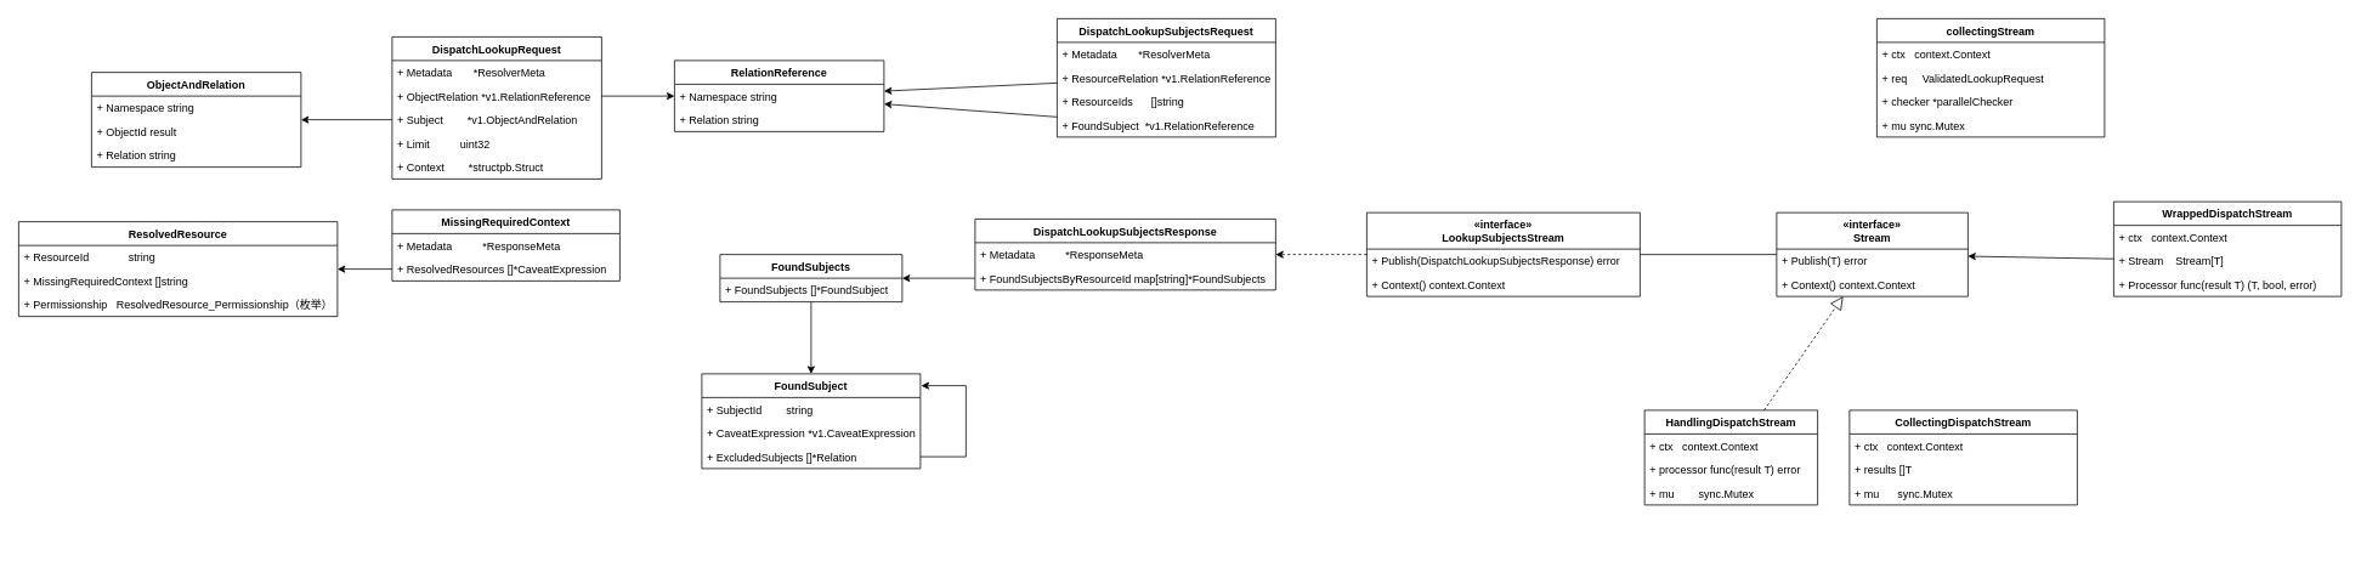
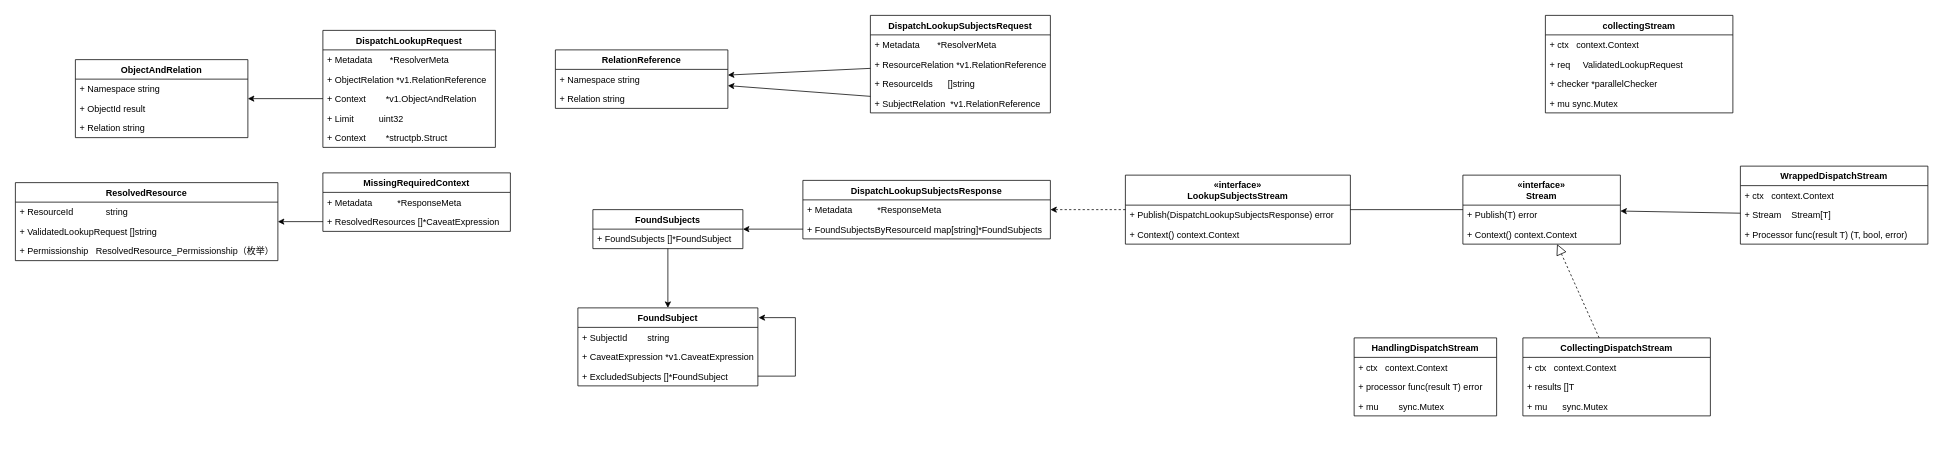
  <mxCell id="0" />
  <mxCell id="1" parent="0" />
  <mxCell id="2" value="DispatchLookupRequest" style="swimlane;fontStyle=1;align=center;verticalAlign=top;childLayout=stackLayout;horizontal=1;startSize=26;horizontalStack=0;resizeParent=1;resizeParentMax=0;resizeLast=0;collapsible=1;marginBottom=0;" vertex="1" parent="1"><mxGeometry x="430" y="40" width="230" height="156" as="geometry" /></mxCell>
  <mxCell id="3" value="+ Metadata       *ResolverMeta" style="text;strokeColor=none;fillColor=none;align=left;verticalAlign=top;spacingLeft=4;spacingRight=4;overflow=hidden;rotatable=0;points=[[0,0.5],[1,0.5]];portConstraint=eastwest;" vertex="1" parent="2"><mxGeometry y="26" width="230" height="26" as="geometry" /></mxCell>
  <mxCell id="4" value="+ ObjectRelation *v1.RelationReference" style="text;strokeColor=none;fillColor=none;align=left;verticalAlign=top;spacingLeft=4;spacingRight=4;overflow=hidden;rotatable=0;points=[[0,0.5],[1,0.5]];portConstraint=eastwest;" vertex="1" parent="2"><mxGeometry y="52" width="230" height="26" as="geometry" /></mxCell>
- <mxCell id="5" value="+ Subject        *v1.ObjectAndRelation" style="text;strokeColor=none;fillColor=none;align=left;verticalAlign=top;spacingLeft=4;spacingRight=4;overflow=hidden;rotatable=0;points=[[0,0.5],[1,0.5]];portConstraint=eastwest;" vertex="1" parent="2"><mxGeometry y="78" width="230" height="26" as="geometry" /></mxCell>
+ <mxCell id="5" value="+ Context        *v1.ObjectAndRelation" style="text;strokeColor=none;fillColor=none;align=left;verticalAlign=top;spacingLeft=4;spacingRight=4;overflow=hidden;rotatable=0;points=[[0,0.5],[1,0.5]];portConstraint=eastwest;" vertex="1" parent="2"><mxGeometry y="78" width="230" height="26" as="geometry" /></mxCell>
  <mxCell id="6" value="+ Limit          uint32" style="text;strokeColor=none;fillColor=none;align=left;verticalAlign=top;spacingLeft=4;spacingRight=4;overflow=hidden;rotatable=0;points=[[0,0.5],[1,0.5]];portConstraint=eastwest;" vertex="1" parent="2"><mxGeometry y="104" width="230" height="26" as="geometry" /></mxCell>
  <mxCell id="7" value="+ Context        *structpb.Struct" style="text;strokeColor=none;fillColor=none;align=left;verticalAlign=top;spacingLeft=4;spacingRight=4;overflow=hidden;rotatable=0;points=[[0,0.5],[1,0.5]];portConstraint=eastwest;" vertex="1" parent="2"><mxGeometry y="130" width="230" height="26" as="geometry" /></mxCell>
  <mxCell id="8" value="RelationReference" style="swimlane;fontStyle=1;align=center;verticalAlign=top;childLayout=stackLayout;horizontal=1;startSize=26;horizontalStack=0;resizeParent=1;resizeParentMax=0;resizeLast=0;collapsible=1;marginBottom=0;" vertex="1" parent="1"><mxGeometry x="740" y="66" width="230" height="78" as="geometry" /></mxCell>
  <mxCell id="9" value="+ Namespace string" style="text;strokeColor=none;fillColor=none;align=left;verticalAlign=top;spacingLeft=4;spacingRight=4;overflow=hidden;rotatable=0;points=[[0,0.5],[1,0.5]];portConstraint=eastwest;" vertex="1" parent="8"><mxGeometry y="26" width="230" height="26" as="geometry" /></mxCell>
  <mxCell id="10" value="+ Relation string" style="text;strokeColor=none;fillColor=none;align=left;verticalAlign=top;spacingLeft=4;spacingRight=4;overflow=hidden;rotatable=0;points=[[0,0.5],[1,0.5]];portConstraint=eastwest;" vertex="1" parent="8"><mxGeometry y="52" width="230" height="26" as="geometry" /></mxCell>
- <mxCell id="11" style="rounded=0;orthogonalLoop=1;jettySize=auto;html=1;strokeColor=default;" edge="1" parent="1" source="4" target="8"><mxGeometry relative="1" as="geometry" /></mxCell>
  <mxCell id="12" value="ObjectAndRelation" style="swimlane;fontStyle=1;align=center;verticalAlign=top;childLayout=stackLayout;horizontal=1;startSize=26;horizontalStack=0;resizeParent=1;resizeParentMax=0;resizeLast=0;collapsible=1;marginBottom=0;" vertex="1" parent="1"><mxGeometry x="100" y="79" width="230" height="104" as="geometry" /></mxCell>
  <mxCell id="13" value="+ Namespace string" style="text;strokeColor=none;fillColor=none;align=left;verticalAlign=top;spacingLeft=4;spacingRight=4;overflow=hidden;rotatable=0;points=[[0,0.5],[1,0.5]];portConstraint=eastwest;" vertex="1" parent="12"><mxGeometry y="26" width="230" height="26" as="geometry" /></mxCell>
  <mxCell id="14" value="+ ObjectId result" style="text;strokeColor=none;fillColor=none;align=left;verticalAlign=top;spacingLeft=4;spacingRight=4;overflow=hidden;rotatable=0;points=[[0,0.5],[1,0.5]];portConstraint=eastwest;" vertex="1" parent="12"><mxGeometry y="52" width="230" height="26" as="geometry" /></mxCell>
  <mxCell id="15" value="+ Relation string" style="text;strokeColor=none;fillColor=none;align=left;verticalAlign=top;spacingLeft=4;spacingRight=4;overflow=hidden;rotatable=0;points=[[0,0.5],[1,0.5]];portConstraint=eastwest;" vertex="1" parent="12"><mxGeometry y="78" width="230" height="26" as="geometry" /></mxCell>
  <mxCell id="16" style="edgeStyle=none;shape=connector;rounded=0;orthogonalLoop=1;jettySize=auto;html=1;labelBackgroundColor=default;strokeColor=default;fontFamily=Helvetica;fontSize=11;fontColor=default;endArrow=classic;" edge="1" parent="1" source="5" target="12"><mxGeometry relative="1" as="geometry" /></mxCell>
  <mxCell id="17" value="MissingRequiredContext" style="swimlane;fontStyle=1;align=center;verticalAlign=top;childLayout=stackLayout;horizontal=1;startSize=26;horizontalStack=0;resizeParent=1;resizeParentMax=0;resizeLast=0;collapsible=1;marginBottom=0;" vertex="1" parent="1"><mxGeometry x="430" y="230" width="250" height="78" as="geometry" /></mxCell>
  <mxCell id="18" value="+ Metadata          *ResponseMeta" style="text;strokeColor=none;fillColor=none;align=left;verticalAlign=top;spacingLeft=4;spacingRight=4;overflow=hidden;rotatable=0;points=[[0,0.5],[1,0.5]];portConstraint=eastwest;" vertex="1" parent="17"><mxGeometry y="26" width="250" height="26" as="geometry" /></mxCell>
  <mxCell id="19" value="+ ResolvedResources []*CaveatExpression" style="text;strokeColor=none;fillColor=none;align=left;verticalAlign=top;spacingLeft=4;spacingRight=4;overflow=hidden;rotatable=0;points=[[0,0.5],[1,0.5]];portConstraint=eastwest;" vertex="1" parent="17"><mxGeometry y="52" width="250" height="26" as="geometry" /></mxCell>
  <mxCell id="20" value="ResolvedResource" style="swimlane;fontStyle=1;align=center;verticalAlign=top;childLayout=stackLayout;horizontal=1;startSize=26;horizontalStack=0;resizeParent=1;resizeParentMax=0;resizeLast=0;collapsible=1;marginBottom=0;" vertex="1" parent="1"><mxGeometry x="20" y="243" width="350" height="104" as="geometry" /></mxCell>
  <mxCell id="21" value="+ ResourceId             string" style="text;strokeColor=none;fillColor=none;align=left;verticalAlign=top;spacingLeft=4;spacingRight=4;overflow=hidden;rotatable=0;points=[[0,0.5],[1,0.5]];portConstraint=eastwest;" vertex="1" parent="20"><mxGeometry y="26" width="350" height="26" as="geometry" /></mxCell>
- <mxCell id="22" value="+ MissingRequiredContext []string" style="text;strokeColor=none;fillColor=none;align=left;verticalAlign=top;spacingLeft=4;spacingRight=4;overflow=hidden;rotatable=0;points=[[0,0.5],[1,0.5]];portConstraint=eastwest;" vertex="1" parent="20"><mxGeometry y="52" width="350" height="26" as="geometry" /></mxCell>
+ <mxCell id="22" value="+ ValidatedLookupRequest []string" style="text;strokeColor=none;fillColor=none;align=left;verticalAlign=top;spacingLeft=4;spacingRight=4;overflow=hidden;rotatable=0;points=[[0,0.5],[1,0.5]];portConstraint=eastwest;" vertex="1" parent="20"><mxGeometry y="52" width="350" height="26" as="geometry" /></mxCell>
  <mxCell id="23" value="+ Permissionship   ResolvedResource_Permissionship（枚举）" style="text;strokeColor=none;fillColor=none;align=left;verticalAlign=top;spacingLeft=4;spacingRight=4;overflow=hidden;rotatable=0;points=[[0,0.5],[1,0.5]];portConstraint=eastwest;" vertex="1" parent="20"><mxGeometry y="78" width="350" height="26" as="geometry" /></mxCell>
  <mxCell id="24" style="edgeStyle=none;shape=connector;rounded=0;orthogonalLoop=1;jettySize=auto;html=1;labelBackgroundColor=default;strokeColor=default;fontFamily=Helvetica;fontSize=11;fontColor=default;endArrow=classic;" edge="1" parent="1" source="19" target="20"><mxGeometry relative="1" as="geometry" /></mxCell>
  <mxCell id="25" value="DispatchLookupSubjectsRequest" style="swimlane;fontStyle=1;align=center;verticalAlign=top;childLayout=stackLayout;horizontal=1;startSize=26;horizontalStack=0;resizeParent=1;resizeParentMax=0;resizeLast=0;collapsible=1;marginBottom=0;" vertex="1" parent="1"><mxGeometry x="1160" y="20" width="240" height="130" as="geometry" /></mxCell>
  <mxCell id="26" value="+ Metadata       *ResolverMeta" style="text;strokeColor=none;fillColor=none;align=left;verticalAlign=top;spacingLeft=4;spacingRight=4;overflow=hidden;rotatable=0;points=[[0,0.5],[1,0.5]];portConstraint=eastwest;" vertex="1" parent="25"><mxGeometry y="26" width="240" height="26" as="geometry" /></mxCell>
  <mxCell id="27" value="+ ResourceRelation *v1.RelationReference" style="text;strokeColor=none;fillColor=none;align=left;verticalAlign=top;spacingLeft=4;spacingRight=4;overflow=hidden;rotatable=0;points=[[0,0.5],[1,0.5]];portConstraint=eastwest;" vertex="1" parent="25"><mxGeometry y="52" width="240" height="26" as="geometry" /></mxCell>
  <mxCell id="28" value="+ ResourceIds      []string" style="text;strokeColor=none;fillColor=none;align=left;verticalAlign=top;spacingLeft=4;spacingRight=4;overflow=hidden;rotatable=0;points=[[0,0.5],[1,0.5]];portConstraint=eastwest;" vertex="1" parent="25"><mxGeometry y="78" width="240" height="26" as="geometry" /></mxCell>
- <mxCell id="29" value="+ FoundSubject  *v1.RelationReference" style="text;strokeColor=none;fillColor=none;align=left;verticalAlign=top;spacingLeft=4;spacingRight=4;overflow=hidden;rotatable=0;points=[[0,0.5],[1,0.5]];portConstraint=eastwest;" vertex="1" parent="25"><mxGeometry y="104" width="240" height="26" as="geometry" /></mxCell>
+ <mxCell id="29" value="+ SubjectRelation  *v1.RelationReference" style="text;strokeColor=none;fillColor=none;align=left;verticalAlign=top;spacingLeft=4;spacingRight=4;overflow=hidden;rotatable=0;points=[[0,0.5],[1,0.5]];portConstraint=eastwest;" vertex="1" parent="25"><mxGeometry y="104" width="240" height="26" as="geometry" /></mxCell>
  <mxCell id="30" style="edgeStyle=none;shape=connector;rounded=0;orthogonalLoop=1;jettySize=auto;html=1;labelBackgroundColor=default;strokeColor=default;fontFamily=Helvetica;fontSize=11;fontColor=default;endArrow=classic;" edge="1" parent="1" source="29" target="8"><mxGeometry relative="1" as="geometry" /></mxCell>
  <mxCell id="31" style="edgeStyle=none;shape=connector;rounded=0;orthogonalLoop=1;jettySize=auto;html=1;labelBackgroundColor=default;strokeColor=default;fontFamily=Helvetica;fontSize=11;fontColor=default;endArrow=classic;" edge="1" parent="1" source="27" target="8"><mxGeometry relative="1" as="geometry" /></mxCell>
  <mxCell id="32" value="«interface»&#10;Stream" style="swimlane;fontStyle=1;align=center;verticalAlign=top;childLayout=stackLayout;horizontal=1;startSize=40;horizontalStack=0;resizeParent=1;resizeParentMax=0;resizeLast=0;collapsible=1;marginBottom=0;" vertex="1" parent="1"><mxGeometry x="1950" y="233" width="210" height="92" as="geometry" /></mxCell>
  <mxCell id="33" value="+ Publish(T) error" style="text;strokeColor=none;fillColor=none;align=left;verticalAlign=top;spacingLeft=4;spacingRight=4;overflow=hidden;rotatable=0;points=[[0,0.5],[1,0.5]];portConstraint=eastwest;" vertex="1" parent="32"><mxGeometry y="40" width="210" height="26" as="geometry" /></mxCell>
  <mxCell id="34" value="+ Context() context.Context" style="text;strokeColor=none;fillColor=none;align=left;verticalAlign=top;spacingLeft=4;spacingRight=4;overflow=hidden;rotatable=0;points=[[0,0.5],[1,0.5]];portConstraint=eastwest;" vertex="1" parent="32"><mxGeometry y="66" width="210" height="26" as="geometry" /></mxCell>
  <mxCell id="35" value="WrappedDispatchStream" style="swimlane;fontStyle=1;align=center;verticalAlign=top;childLayout=stackLayout;horizontal=1;startSize=26;horizontalStack=0;resizeParent=1;resizeParentMax=0;resizeLast=0;collapsible=1;marginBottom=0;" vertex="1" parent="1"><mxGeometry x="2320" y="221" width="250" height="104" as="geometry" /></mxCell>
  <mxCell id="36" value="+ ctx   context.Context" style="text;strokeColor=none;fillColor=none;align=left;verticalAlign=top;spacingLeft=4;spacingRight=4;overflow=hidden;rotatable=0;points=[[0,0.5],[1,0.5]];portConstraint=eastwest;" vertex="1" parent="35"><mxGeometry y="26" width="250" height="26" as="geometry" /></mxCell>
  <mxCell id="37" value="+ Stream    Stream[T]" style="text;strokeColor=none;fillColor=none;align=left;verticalAlign=top;spacingLeft=4;spacingRight=4;overflow=hidden;rotatable=0;points=[[0,0.5],[1,0.5]];portConstraint=eastwest;" vertex="1" parent="35"><mxGeometry y="52" width="250" height="26" as="geometry" /></mxCell>
  <mxCell id="38" value="+ Processor func(result T) (T, bool, error)" style="text;strokeColor=none;fillColor=none;align=left;verticalAlign=top;spacingLeft=4;spacingRight=4;overflow=hidden;rotatable=0;points=[[0,0.5],[1,0.5]];portConstraint=eastwest;" vertex="1" parent="35"><mxGeometry y="78" width="250" height="26" as="geometry" /></mxCell>
  <mxCell id="39" value="CollectingDispatchStream" style="swimlane;fontStyle=1;align=center;verticalAlign=top;childLayout=stackLayout;horizontal=1;startSize=26;horizontalStack=0;resizeParent=1;resizeParentMax=0;resizeLast=0;collapsible=1;marginBottom=0;" vertex="1" parent="1"><mxGeometry x="2030" y="450" width="250" height="104" as="geometry" /></mxCell>
  <mxCell id="40" value="+ ctx   context.Context" style="text;strokeColor=none;fillColor=none;align=left;verticalAlign=top;spacingLeft=4;spacingRight=4;overflow=hidden;rotatable=0;points=[[0,0.5],[1,0.5]];portConstraint=eastwest;" vertex="1" parent="39"><mxGeometry y="26" width="250" height="26" as="geometry" /></mxCell>
  <mxCell id="41" value="+ results []T" style="text;strokeColor=none;fillColor=none;align=left;verticalAlign=top;spacingLeft=4;spacingRight=4;overflow=hidden;rotatable=0;points=[[0,0.5],[1,0.5]];portConstraint=eastwest;" vertex="1" parent="39"><mxGeometry y="52" width="250" height="26" as="geometry" /></mxCell>
  <mxCell id="42" value="+ mu      sync.Mutex" style="text;strokeColor=none;fillColor=none;align=left;verticalAlign=top;spacingLeft=4;spacingRight=4;overflow=hidden;rotatable=0;points=[[0,0.5],[1,0.5]];portConstraint=eastwest;" vertex="1" parent="39"><mxGeometry y="78" width="250" height="26" as="geometry" /></mxCell>
  <mxCell id="43" value="collectingStream" style="swimlane;fontStyle=1;align=center;verticalAlign=top;childLayout=stackLayout;horizontal=1;startSize=26;horizontalStack=0;resizeParent=1;resizeParentMax=0;resizeLast=0;collapsible=1;marginBottom=0;" vertex="1" parent="1"><mxGeometry x="2060" y="20" width="250" height="130" as="geometry" /></mxCell>
  <mxCell id="44" value="+ ctx   context.Context" style="text;strokeColor=none;fillColor=none;align=left;verticalAlign=top;spacingLeft=4;spacingRight=4;overflow=hidden;rotatable=0;points=[[0,0.5],[1,0.5]];portConstraint=eastwest;" vertex="1" parent="43"><mxGeometry y="26" width="250" height="26" as="geometry" /></mxCell>
  <mxCell id="45" value="+ req     ValidatedLookupRequest" style="text;strokeColor=none;fillColor=none;align=left;verticalAlign=top;spacingLeft=4;spacingRight=4;overflow=hidden;rotatable=0;points=[[0,0.5],[1,0.5]];portConstraint=eastwest;" vertex="1" parent="43"><mxGeometry y="52" width="250" height="26" as="geometry" /></mxCell>
  <mxCell id="46" value="+ checker *parallelChecker" style="text;strokeColor=none;fillColor=none;align=left;verticalAlign=top;spacingLeft=4;spacingRight=4;overflow=hidden;rotatable=0;points=[[0,0.5],[1,0.5]];portConstraint=eastwest;" vertex="1" parent="43"><mxGeometry y="78" width="250" height="26" as="geometry" /></mxCell>
  <mxCell id="47" value="+ mu sync.Mutex" style="text;strokeColor=none;fillColor=none;align=left;verticalAlign=top;spacingLeft=4;spacingRight=4;overflow=hidden;rotatable=0;points=[[0,0.5],[1,0.5]];portConstraint=eastwest;" vertex="1" parent="43"><mxGeometry y="104" width="250" height="26" as="geometry" /></mxCell>
+ <mxCell id="48" value="" style="endArrow=block;dashed=1;endFill=0;endSize=12;html=1;" edge="1" parent="1" source="39" target="32"><mxGeometry width="160" relative="1" as="geometry"><mxPoint x="1695" y="706" as="sourcePoint" /><mxPoint x="1695" y="498" as="targetPoint" /></mxGeometry></mxCell>
  <mxCell id="49" style="edgeStyle=none;shape=connector;rounded=0;orthogonalLoop=1;jettySize=auto;html=1;entryX=1;entryY=0.5;entryDx=0;entryDy=0;labelBackgroundColor=default;strokeColor=default;fontFamily=Helvetica;fontSize=11;fontColor=default;endArrow=classic;dashed=1;" edge="1" parent="1" source="63" target="51"><mxGeometry relative="1" as="geometry"><mxPoint x="1500" y="279" as="sourcePoint" /></mxGeometry></mxCell>
  <mxCell id="50" value="DispatchLookupSubjectsResponse" style="swimlane;fontStyle=1;align=center;verticalAlign=top;childLayout=stackLayout;horizontal=1;startSize=26;horizontalStack=0;resizeParent=1;resizeParentMax=0;resizeLast=0;collapsible=1;marginBottom=0;" vertex="1" parent="1"><mxGeometry x="1070" y="240" width="330" height="78" as="geometry" /></mxCell>
  <mxCell id="51" value="+ Metadata          *ResponseMeta" style="text;strokeColor=none;fillColor=none;align=left;verticalAlign=top;spacingLeft=4;spacingRight=4;overflow=hidden;rotatable=0;points=[[0,0.5],[1,0.5]];portConstraint=eastwest;" vertex="1" parent="50"><mxGeometry y="26" width="330" height="26" as="geometry" /></mxCell>
  <mxCell id="52" value="+ FoundSubjectsByResourceId map[string]*FoundSubjects" style="text;strokeColor=none;fillColor=none;align=left;verticalAlign=top;spacingLeft=4;spacingRight=4;overflow=hidden;rotatable=0;points=[[0,0.5],[1,0.5]];portConstraint=eastwest;" vertex="1" parent="50"><mxGeometry y="52" width="330" height="26" as="geometry" /></mxCell>
  <mxCell id="53" value="FoundSubjects" style="swimlane;fontStyle=1;align=center;verticalAlign=top;childLayout=stackLayout;horizontal=1;startSize=26;horizontalStack=0;resizeParent=1;resizeParentMax=0;resizeLast=0;collapsible=1;marginBottom=0;" vertex="1" parent="1"><mxGeometry x="790" y="279" width="200" height="52" as="geometry" /></mxCell>
  <mxCell id="54" value="+ FoundSubjects []*FoundSubject" style="text;strokeColor=none;fillColor=none;align=left;verticalAlign=top;spacingLeft=4;spacingRight=4;overflow=hidden;rotatable=0;points=[[0,0.5],[1,0.5]];portConstraint=eastwest;" vertex="1" parent="53"><mxGeometry y="26" width="200" height="26" as="geometry" /></mxCell>
  <mxCell id="55" value="FoundSubject" style="swimlane;fontStyle=1;align=center;verticalAlign=top;childLayout=stackLayout;horizontal=1;startSize=26;horizontalStack=0;resizeParent=1;resizeParentMax=0;resizeLast=0;collapsible=1;marginBottom=0;" vertex="1" parent="1"><mxGeometry x="770" y="410" width="240" height="104" as="geometry" /></mxCell>
  <mxCell id="56" value="+ SubjectId        string" style="text;strokeColor=none;fillColor=none;align=left;verticalAlign=top;spacingLeft=4;spacingRight=4;overflow=hidden;rotatable=0;points=[[0,0.5],[1,0.5]];portConstraint=eastwest;" vertex="1" parent="55"><mxGeometry y="26" width="240" height="26" as="geometry" /></mxCell>
  <mxCell id="57" value="+ CaveatExpression *v1.CaveatExpression" style="text;strokeColor=none;fillColor=none;align=left;verticalAlign=top;spacingLeft=4;spacingRight=4;overflow=hidden;rotatable=0;points=[[0,0.5],[1,0.5]];portConstraint=eastwest;" vertex="1" parent="55"><mxGeometry y="52" width="240" height="26" as="geometry" /></mxCell>
  <mxCell id="58" style="edgeStyle=orthogonalEdgeStyle;shape=connector;rounded=0;orthogonalLoop=1;jettySize=auto;html=1;labelBackgroundColor=default;strokeColor=default;fontFamily=Helvetica;fontSize=11;fontColor=default;endArrow=classic;entryX=1.004;entryY=0.125;entryDx=0;entryDy=0;entryPerimeter=0;" edge="1" parent="55" source="59" target="55"><mxGeometry relative="1" as="geometry"><mxPoint x="380" y="80" as="targetPoint" /><Array as="points"><mxPoint x="290" y="91" /><mxPoint x="290" y="13" /></Array></mxGeometry></mxCell>
- <mxCell id="59" value="+ ExcludedSubjects []*Relation" style="text;strokeColor=none;fillColor=none;align=left;verticalAlign=top;spacingLeft=4;spacingRight=4;overflow=hidden;rotatable=0;points=[[0,0.5],[1,0.5]];portConstraint=eastwest;" vertex="1" parent="55"><mxGeometry y="78" width="240" height="26" as="geometry" /></mxCell>
+ <mxCell id="59" value="+ ExcludedSubjects []*FoundSubject" style="text;strokeColor=none;fillColor=none;align=left;verticalAlign=top;spacingLeft=4;spacingRight=4;overflow=hidden;rotatable=0;points=[[0,0.5],[1,0.5]];portConstraint=eastwest;" vertex="1" parent="55"><mxGeometry y="78" width="240" height="26" as="geometry" /></mxCell>
  <mxCell id="60" style="edgeStyle=none;shape=connector;rounded=0;orthogonalLoop=1;jettySize=auto;html=1;labelBackgroundColor=default;strokeColor=default;fontFamily=Helvetica;fontSize=11;fontColor=default;endArrow=classic;" edge="1" parent="1" source="54" target="55"><mxGeometry relative="1" as="geometry" /></mxCell>
  <mxCell id="61" style="edgeStyle=none;shape=connector;rounded=0;orthogonalLoop=1;jettySize=auto;html=1;labelBackgroundColor=default;strokeColor=default;fontFamily=Helvetica;fontSize=11;fontColor=default;endArrow=classic;" edge="1" parent="1" source="52" target="53"><mxGeometry relative="1" as="geometry" /></mxCell>
  <mxCell id="62" style="edgeStyle=none;shape=connector;rounded=0;orthogonalLoop=1;jettySize=auto;html=1;labelBackgroundColor=default;strokeColor=default;fontFamily=Helvetica;fontSize=11;fontColor=default;endArrow=none;endFill=0;" edge="1" parent="1" source="63" target="32"><mxGeometry relative="1" as="geometry" /></mxCell>
  <mxCell id="63" value="«interface»&#10;LookupSubjectsStream" style="swimlane;fontStyle=1;align=center;verticalAlign=top;childLayout=stackLayout;horizontal=1;startSize=40;horizontalStack=0;resizeParent=1;resizeParentMax=0;resizeLast=0;collapsible=1;marginBottom=0;" vertex="1" parent="1"><mxGeometry x="1500" y="233" width="300" height="92" as="geometry" /></mxCell>
  <mxCell id="64" value="+ Publish(DispatchLookupSubjectsResponse) error" style="text;strokeColor=none;fillColor=none;align=left;verticalAlign=top;spacingLeft=4;spacingRight=4;overflow=hidden;rotatable=0;points=[[0,0.5],[1,0.5]];portConstraint=eastwest;" vertex="1" parent="63"><mxGeometry y="40" width="300" height="26" as="geometry" /></mxCell>
  <mxCell id="65" value="+ Context() context.Context" style="text;strokeColor=none;fillColor=none;align=left;verticalAlign=top;spacingLeft=4;spacingRight=4;overflow=hidden;rotatable=0;points=[[0,0.5],[1,0.5]];portConstraint=eastwest;" vertex="1" parent="63"><mxGeometry y="66" width="300" height="26" as="geometry" /></mxCell>
- <mxCell id="66" value="" style="endArrow=block;dashed=1;endFill=0;endSize=12;html=1;" edge="1" parent="1" source="68" target="32"><mxGeometry width="160" relative="1" as="geometry"><mxPoint x="1652" y="56" as="sourcePoint" /><mxPoint x="1647" y="-32" as="targetPoint" /></mxGeometry></mxCell>
  <mxCell id="67" value="" style="group" vertex="1" connectable="0" parent="1"><mxGeometry x="1800" y="450" width="195" height="144" as="geometry" /></mxCell>
  <mxCell id="68" value="HandlingDispatchStream" style="swimlane;fontStyle=1;align=center;verticalAlign=top;childLayout=stackLayout;horizontal=1;startSize=26;horizontalStack=0;resizeParent=1;resizeParentMax=0;resizeLast=0;collapsible=1;marginBottom=0;" vertex="1" parent="67"><mxGeometry x="5" width="190" height="104" as="geometry" /></mxCell>
  <mxCell id="69" value="+ ctx   context.Context" style="text;strokeColor=none;fillColor=none;align=left;verticalAlign=top;spacingLeft=4;spacingRight=4;overflow=hidden;rotatable=0;points=[[0,0.5],[1,0.5]];portConstraint=eastwest;" vertex="1" parent="68"><mxGeometry y="26" width="190" height="26" as="geometry" /></mxCell>
  <mxCell id="70" value="+ processor func(result T) error" style="text;strokeColor=none;fillColor=none;align=left;verticalAlign=top;spacingLeft=4;spacingRight=4;overflow=hidden;rotatable=0;points=[[0,0.5],[1,0.5]];portConstraint=eastwest;" vertex="1" parent="68"><mxGeometry y="52" width="190" height="26" as="geometry" /></mxCell>
  <mxCell id="71" value="+ mu        sync.Mutex" style="text;strokeColor=none;fillColor=none;align=left;verticalAlign=top;spacingLeft=4;spacingRight=4;overflow=hidden;rotatable=0;points=[[0,0.5],[1,0.5]];portConstraint=eastwest;" vertex="1" parent="68"><mxGeometry y="78" width="190" height="26" as="geometry" /></mxCell>
  <mxCell id="72" style="edgeStyle=none;shape=connector;rounded=0;orthogonalLoop=1;jettySize=auto;html=1;labelBackgroundColor=default;strokeColor=default;fontFamily=Helvetica;fontSize=11;fontColor=default;endArrow=classic;" edge="1" parent="1" source="37" target="32"><mxGeometry relative="1" as="geometry" /></mxCell>
